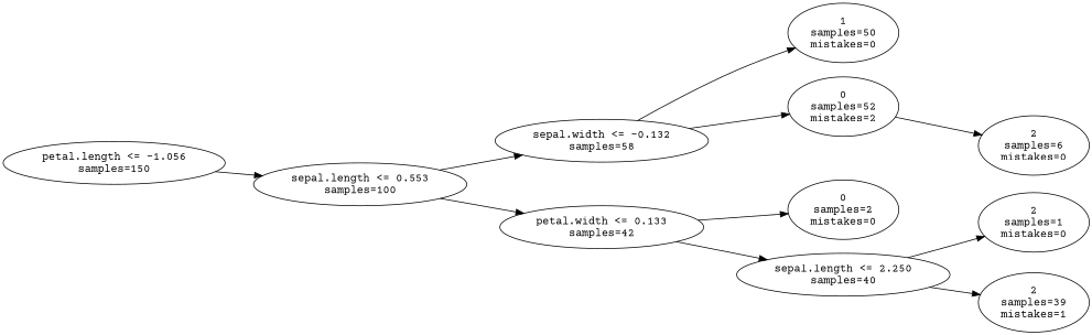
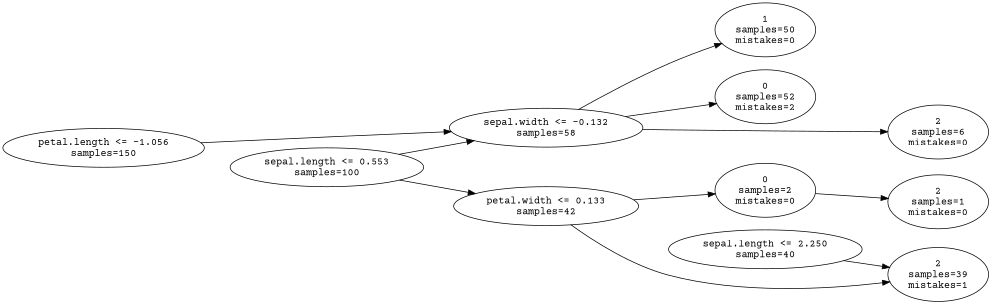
  digraph {
    fontname="Courier Prime"
    rankdir=LR
    node [fontname="Courier Prime"]
    edge [fontname="Courier Prime"]
    n1 [label="petal.length <= -1.056\nsamples=\150"]
    n2 [label="sepal.length <= 0.553\nsamples=\100"]
    n3 [label="1\nsamples=\50\nmistakes=\0"]
    n4 [label="sepal.width <= -0.132\nsamples=\58"]
    n5 [label="petal.width <= 0.133\nsamples=\42"]
    n6 [label="0\nsamples=\52\nmistakes=\2"]
    n7 [label="2\nsamples=\6\nmistakes=\0"]
    n8 [label="0\nsamples=\2\nmistakes=\0"]
    n9 [label="sepal.length <= 2.250\nsamples=\40"]
    n10 [label="2\nsamples=\39\nmistakes=\1"]
    n11 [label="2\nsamples=\1\nmistakes=\0"]
-   n1 -> n2
+   n1 -> n4
    n2 -> n4
    n2 -> n5
    n4 -> n3
    n4 -> n6
-   n6 -> n7
+   n4 -> n7
    n5 -> n8
-   n5 -> n9
+   n5 -> n10
    n9 -> n10
-   n9 -> n11
+   n8 -> n11
  }
